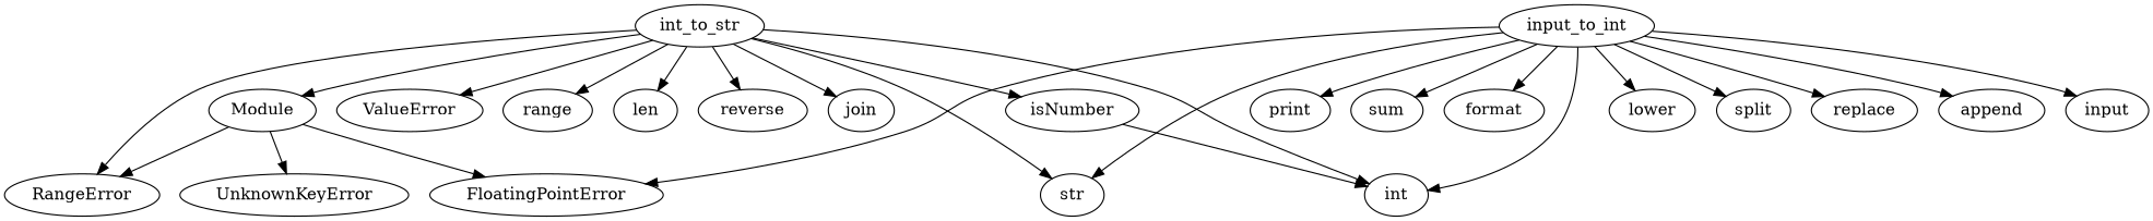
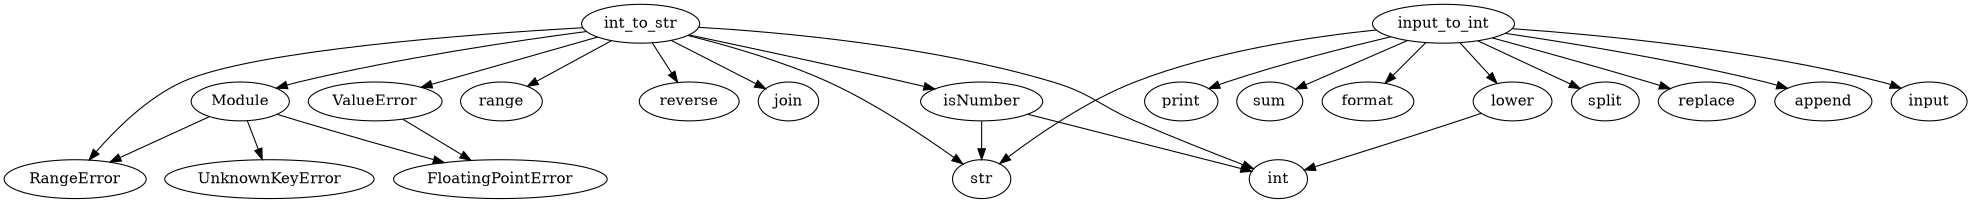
  strict digraph {
    isNumber
    str
    int
    n4 [label=input_to_int]
    split
    replace
    append
    lower
    FloatingPointError
    input
    print
    sum
    format
    int_to_str
    ValueError
    range
-   len
    reverse
    RangeError
    join
    Module
    UnknownKeyError
+   isNumber -> str
    isNumber -> int
    n4 -> str
-   n4 -> int
+   lower -> int
    n4 -> split
    n4 -> replace
    n4 -> append
    n4 -> lower
-   n4 -> FloatingPointError
+   ValueError -> FloatingPointError
    n4 -> input
    n4 -> print
    n4 -> sum
    n4 -> format
    int_to_str -> isNumber
    int_to_str -> str
    int_to_str -> int
    int_to_str -> ValueError
    int_to_str -> range
-   int_to_str -> len
    int_to_str -> reverse
    int_to_str -> RangeError
    int_to_str -> join
    int_to_str -> Module
    Module -> FloatingPointError
    Module -> RangeError
    Module -> UnknownKeyError
  }
